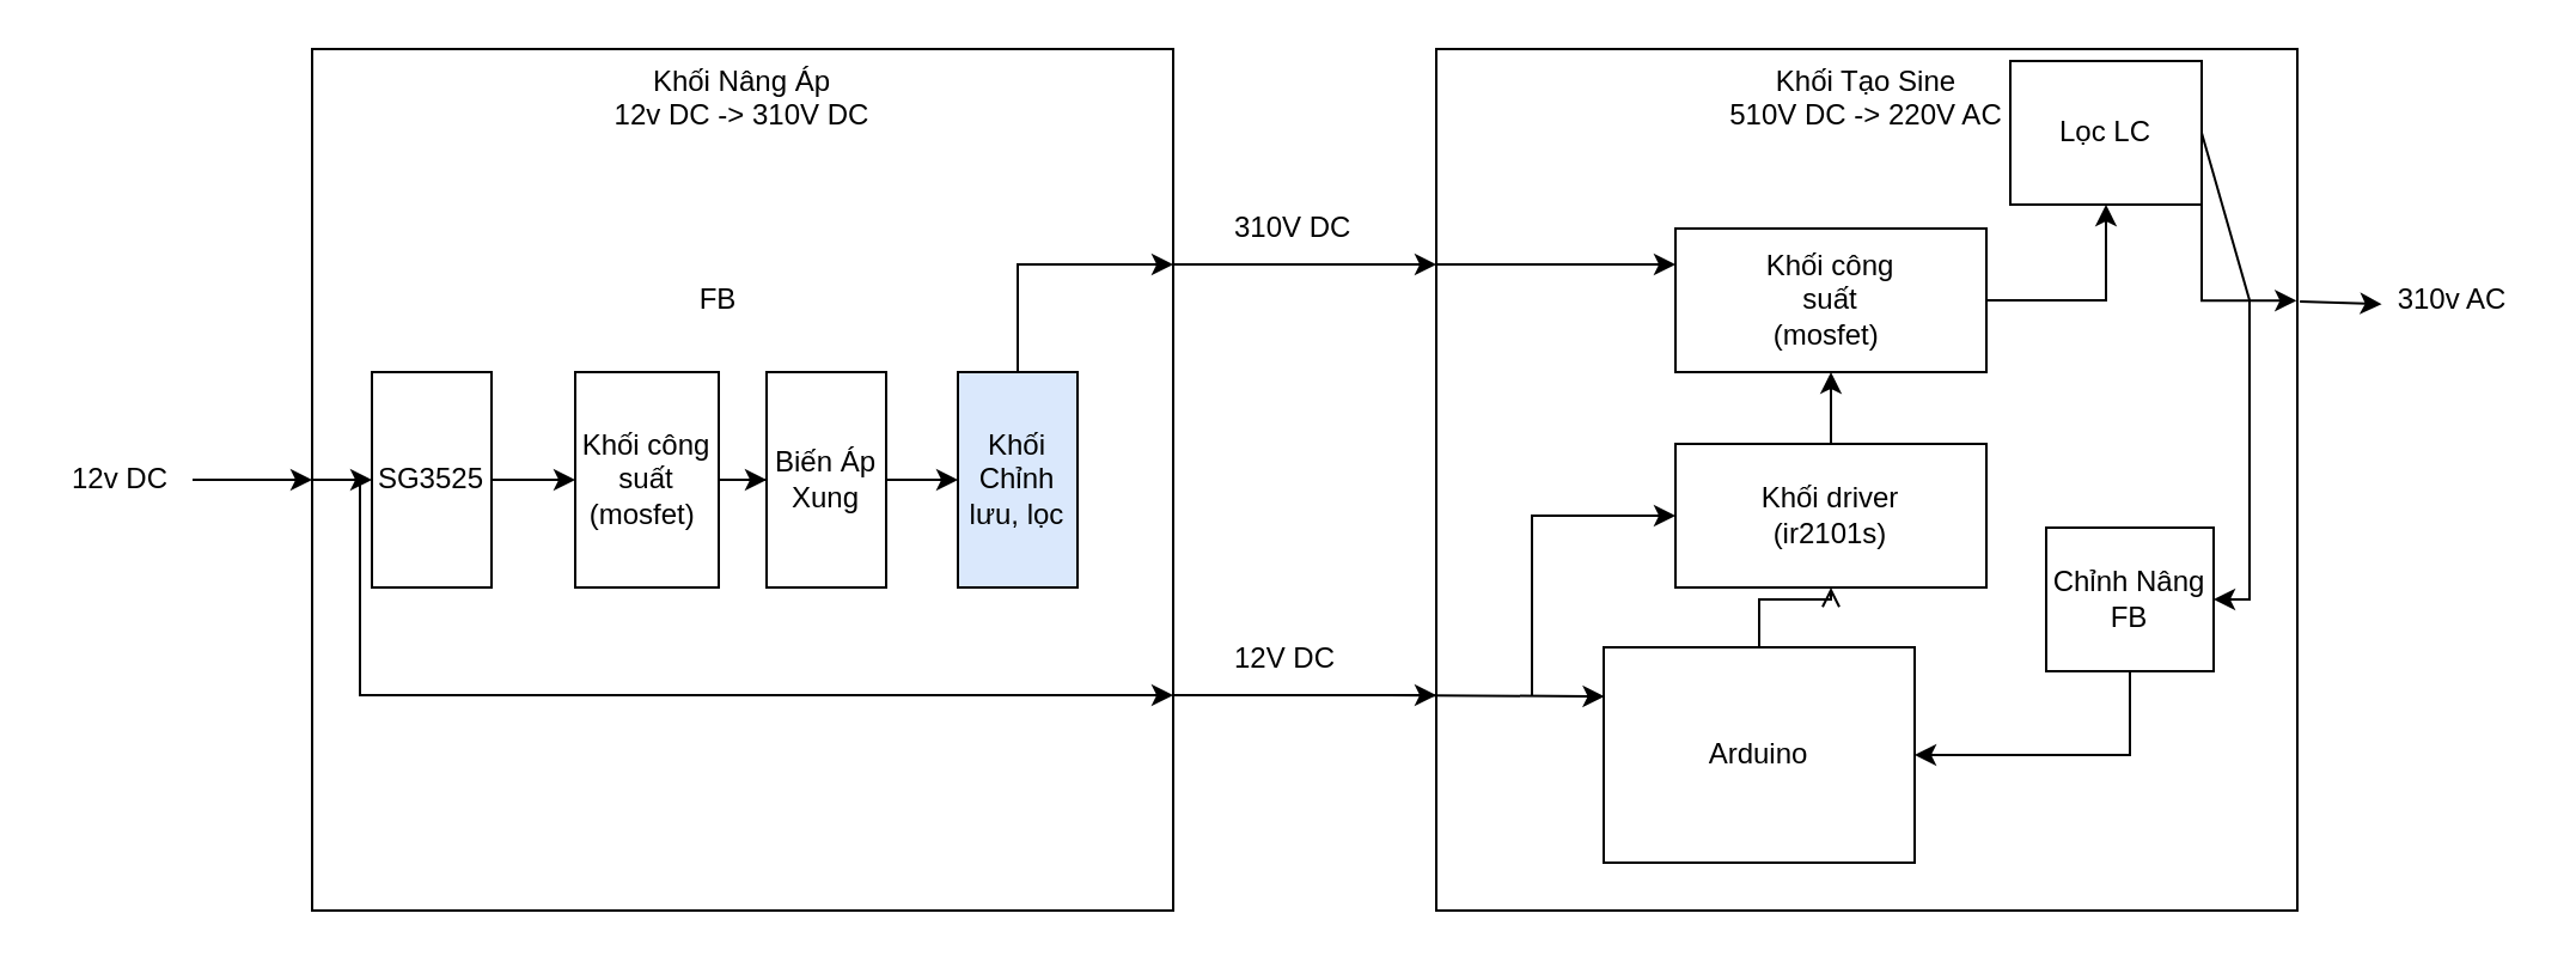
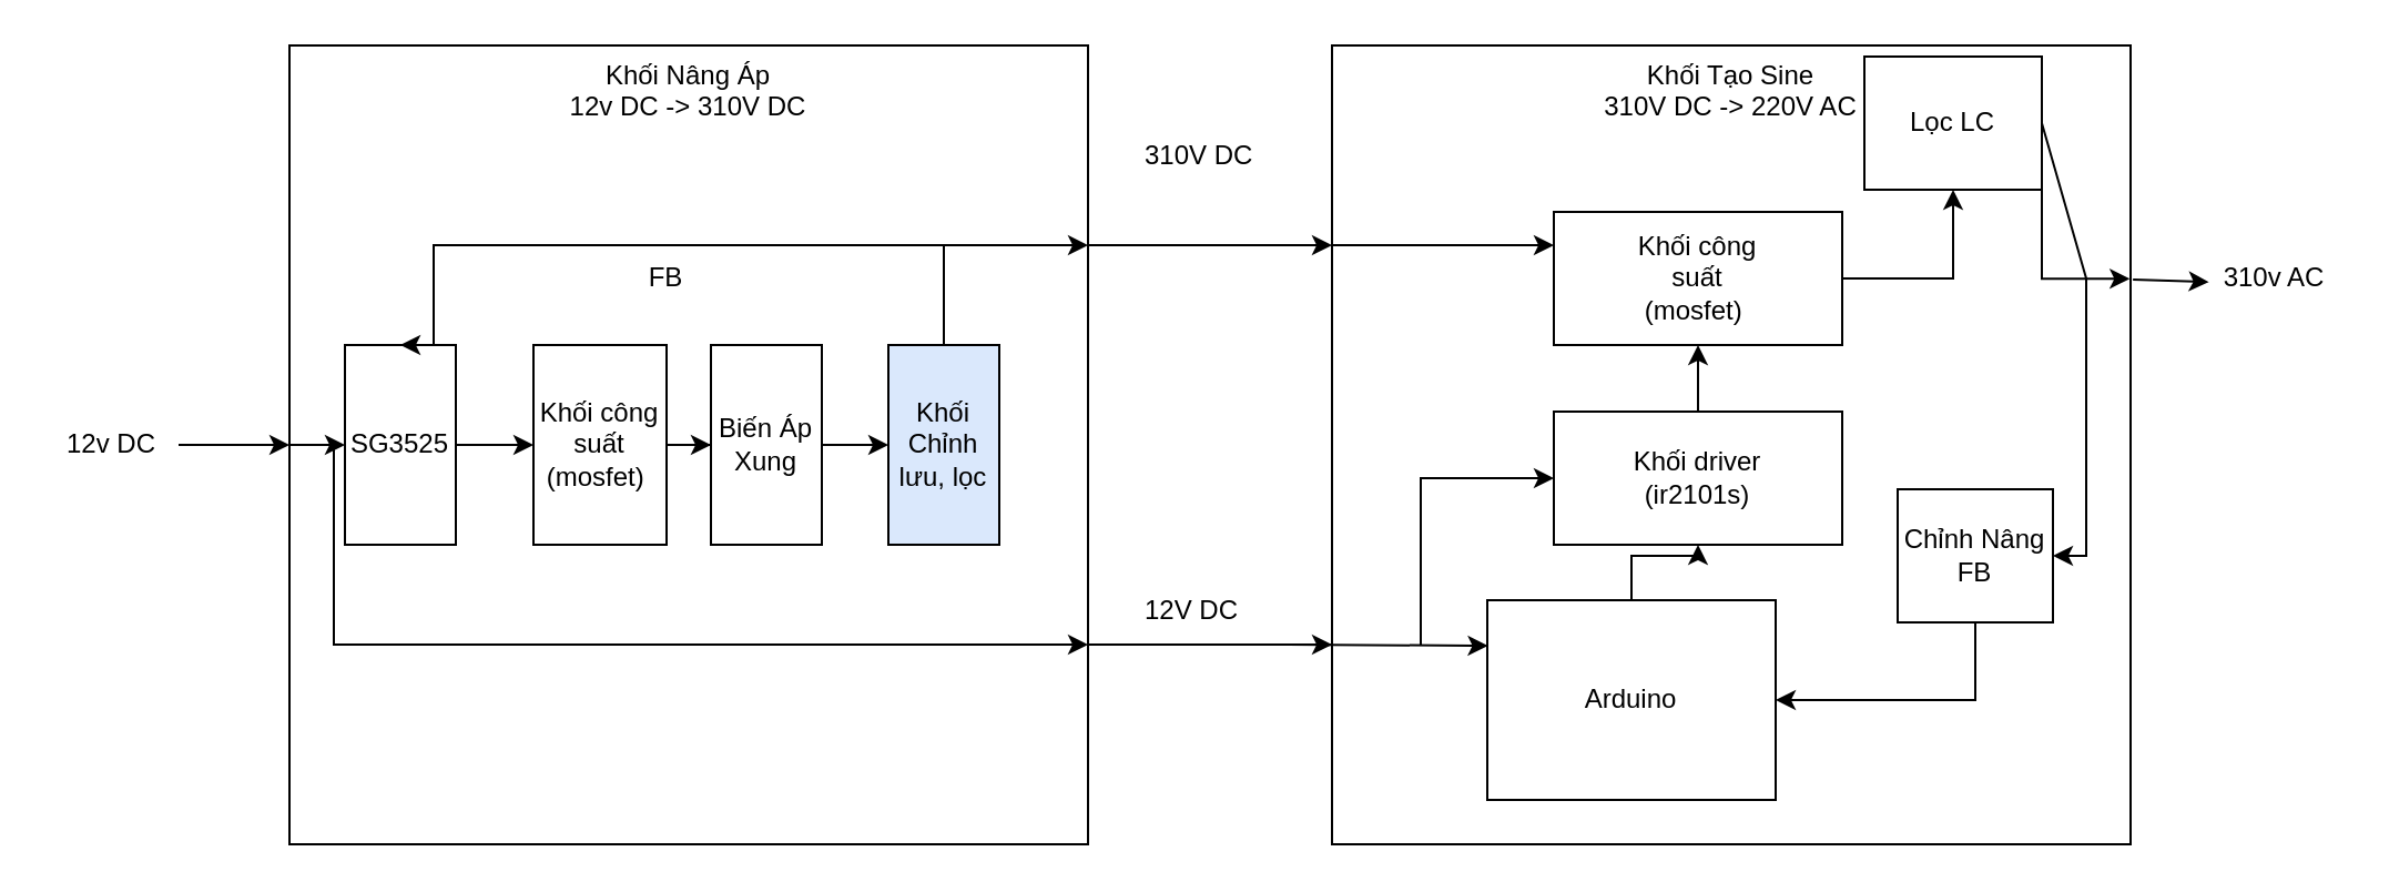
  <mxCell id="0" />
  <mxCell id="1" parent="0" />
  <mxCell id="2" value="Khối Nâng Áp&lt;div&gt;12v DC -&amp;gt; 310V DC&lt;/div&gt;" style="whiteSpace=wrap;html=1;aspect=fixed;verticalAlign=top;" vertex="1" parent="1"><mxGeometry x="130" y="20" width="360" height="360" as="geometry" /></mxCell>
- <mxCell id="3" value="Khối Tạo Sine&lt;div&gt;510V DC -&amp;gt; 220V AC&lt;/div&gt;" style="whiteSpace=wrap;html=1;aspect=fixed;verticalAlign=top;" vertex="1" parent="1"><mxGeometry x="600" y="20" width="360" height="360" as="geometry" /></mxCell>
+ <mxCell id="3" value="Khối Tạo Sine&lt;div&gt;310V DC -&amp;gt; 220V AC&lt;/div&gt;" style="whiteSpace=wrap;html=1;aspect=fixed;verticalAlign=top;" vertex="1" parent="1"><mxGeometry x="600" y="20" width="360" height="360" as="geometry" /></mxCell>
  <mxCell id="4" value="" style="endArrow=classic;html=1;rounded=0;exitX=1;exitY=0.25;exitDx=0;exitDy=0;entryX=0;entryY=0.25;entryDx=0;entryDy=0;" edge="1" parent="1" source="2" target="3"><mxGeometry width="50" height="50" relative="1" as="geometry"><mxPoint x="500" y="360" as="sourcePoint" /><mxPoint x="550" y="310" as="targetPoint" /></mxGeometry></mxCell>
- <mxCell id="5" value="310V DC" style="text;strokeColor=none;fillColor=none;align=left;verticalAlign=middle;spacingLeft=4;spacingRight=4;overflow=hidden;points=[[0,0.5],[1,0.5]];portConstraint=eastwest;rotatable=0;whiteSpace=wrap;html=1;" vertex="1" parent="1"><mxGeometry x="510" y="80" width="80" height="30" as="geometry" /></mxCell>
+ <mxCell id="5" value="310V DC" style="text;strokeColor=none;fillColor=none;align=left;verticalAlign=middle;spacingLeft=4;spacingRight=4;overflow=hidden;points=[[0,0.5],[1,0.5]];portConstraint=eastwest;rotatable=0;whiteSpace=wrap;html=1;" vertex="1" parent="1"><mxGeometry x="510" y="55" width="80" height="30" as="geometry" /></mxCell>
  <mxCell id="6" value="" style="endArrow=classic;html=1;rounded=0;exitX=1;exitY=0.75;exitDx=0;exitDy=0;entryX=0;entryY=0.75;entryDx=0;entryDy=0;" edge="1" parent="1" source="2" target="3"><mxGeometry width="50" height="50" relative="1" as="geometry"><mxPoint x="500" y="360" as="sourcePoint" /><mxPoint x="550" y="310" as="targetPoint" /></mxGeometry></mxCell>
  <mxCell id="7" value="12V DC" style="text;strokeColor=none;fillColor=none;align=left;verticalAlign=middle;spacingLeft=4;spacingRight=4;overflow=hidden;points=[[0,0.5],[1,0.5]];portConstraint=eastwest;rotatable=0;whiteSpace=wrap;html=1;" vertex="1" parent="1"><mxGeometry x="510" y="260" width="80" height="30" as="geometry" /></mxCell>
  <mxCell id="8" style="edgeStyle=orthogonalEdgeStyle;rounded=0;orthogonalLoop=1;jettySize=auto;html=1;" edge="1" parent="1" source="9" target="11"><mxGeometry relative="1" as="geometry" /></mxCell>
  <mxCell id="9" value="SG3525" style="rounded=0;whiteSpace=wrap;html=1;" vertex="1" parent="1"><mxGeometry x="155" y="155" width="50" height="90" as="geometry" /></mxCell>
  <mxCell id="10" style="edgeStyle=orthogonalEdgeStyle;rounded=0;orthogonalLoop=1;jettySize=auto;html=1;" edge="1" parent="1" source="11" target="13"><mxGeometry relative="1" as="geometry" /></mxCell>
  <mxCell id="11" value="Khối công&lt;div&gt;suất&lt;/div&gt;&lt;div&gt;(mosfet)&amp;nbsp;&lt;/div&gt;" style="rounded=0;whiteSpace=wrap;html=1;" vertex="1" parent="1"><mxGeometry x="240" y="155" width="60" height="90" as="geometry" /></mxCell>
  <mxCell id="12" style="edgeStyle=orthogonalEdgeStyle;rounded=0;orthogonalLoop=1;jettySize=auto;html=1;entryX=0;entryY=0.5;entryDx=0;entryDy=0;" edge="1" parent="1" source="13" target="16"><mxGeometry relative="1" as="geometry" /></mxCell>
  <mxCell id="13" value="Biến Áp Xung" style="rounded=0;whiteSpace=wrap;html=1;" vertex="1" parent="1"><mxGeometry x="320" y="155" width="50" height="90" as="geometry" /></mxCell>
  <mxCell id="14" style="edgeStyle=orthogonalEdgeStyle;rounded=0;orthogonalLoop=1;jettySize=auto;html=1;entryX=1;entryY=0.25;entryDx=0;entryDy=0;" edge="1" parent="1" source="16" target="2"><mxGeometry relative="1" as="geometry"><Array as="points"><mxPoint x="425" y="110" /></Array></mxGeometry></mxCell>
+ <mxCell id="15" style="edgeStyle=orthogonalEdgeStyle;rounded=0;orthogonalLoop=1;jettySize=auto;html=1;entryX=0.5;entryY=0;entryDx=0;entryDy=0;exitX=0.5;exitY=0;exitDx=0;exitDy=0;" edge="1" parent="1" source="16" target="9"><mxGeometry relative="1" as="geometry"><Array as="points"><mxPoint x="425" y="110" /><mxPoint x="195" y="110" /></Array></mxGeometry></mxCell>
  <mxCell id="16" value="Khối Chỉnh lưu, lọc" style="rounded=0;whiteSpace=wrap;html=1;fillColor=#dae8fc;" vertex="1" parent="1"><mxGeometry x="400" y="155" width="50" height="90" as="geometry" /></mxCell>
  <mxCell id="17" value="FB" style="text;html=1;align=center;verticalAlign=middle;whiteSpace=wrap;rounded=0;" vertex="1" parent="1"><mxGeometry x="270" y="110" width="60" height="30" as="geometry" /></mxCell>
  <mxCell id="18" value="" style="edgeStyle=orthogonalEdgeStyle;rounded=0;orthogonalLoop=1;jettySize=auto;html=1;" edge="1" parent="1" source="19" target="30"><mxGeometry relative="1" as="geometry" /></mxCell>
  <mxCell id="19" value="Khối công&lt;div&gt;suất&lt;/div&gt;&lt;div&gt;(mosfet)&amp;nbsp;&lt;/div&gt;" style="rounded=0;whiteSpace=wrap;html=1;" vertex="1" parent="1"><mxGeometry x="700" y="95" width="130" height="60" as="geometry" /></mxCell>
- <mxCell id="20" value="" style="edgeStyle=orthogonalEdgeStyle;rounded=0;orthogonalLoop=1;jettySize=auto;html=1;endArrow=open;" edge="1" parent="1" source="21" target="27"><mxGeometry relative="1" as="geometry" /></mxCell>
+ <mxCell id="20" value="" style="edgeStyle=orthogonalEdgeStyle;rounded=0;orthogonalLoop=1;jettySize=auto;html=1;" edge="1" parent="1" source="21" target="27"><mxGeometry relative="1" as="geometry" /></mxCell>
  <mxCell id="21" value="Arduino" style="rounded=0;whiteSpace=wrap;html=1;" vertex="1" parent="1"><mxGeometry x="670" y="270" width="130" height="90" as="geometry" /></mxCell>
  <mxCell id="22" value="" style="endArrow=classic;html=1;rounded=0;exitX=0;exitY=0.25;exitDx=0;exitDy=0;entryX=0;entryY=0.25;entryDx=0;entryDy=0;" edge="1" parent="1" source="3" target="19"><mxGeometry width="50" height="50" relative="1" as="geometry"><mxPoint x="490" y="170" as="sourcePoint" /><mxPoint x="540" y="120" as="targetPoint" /></mxGeometry></mxCell>
  <mxCell id="23" value="" style="endArrow=classic;html=1;rounded=0;exitX=0;exitY=0.5;exitDx=0;exitDy=0;entryX=0;entryY=0.5;entryDx=0;entryDy=0;" edge="1" parent="1" source="2" target="9"><mxGeometry width="50" height="50" relative="1" as="geometry"><mxPoint x="490" y="170" as="sourcePoint" /><mxPoint x="540" y="120" as="targetPoint" /></mxGeometry></mxCell>
  <mxCell id="24" value="" style="endArrow=classic;html=1;rounded=0;entryX=1;entryY=0.75;entryDx=0;entryDy=0;" edge="1" parent="1" target="2"><mxGeometry width="50" height="50" relative="1" as="geometry"><mxPoint x="150" y="200" as="sourcePoint" /><mxPoint x="540" y="120" as="targetPoint" /><Array as="points"><mxPoint x="150" y="290" /></Array></mxGeometry></mxCell>
  <mxCell id="25" value="" style="endArrow=classic;html=1;rounded=0;entryX=0.002;entryY=0.228;entryDx=0;entryDy=0;entryPerimeter=0;" edge="1" parent="1" target="21"><mxGeometry width="50" height="50" relative="1" as="geometry"><mxPoint x="580" y="290" as="sourcePoint" /><mxPoint x="540" y="120" as="targetPoint" /></mxGeometry></mxCell>
  <mxCell id="26" value="" style="edgeStyle=orthogonalEdgeStyle;rounded=0;orthogonalLoop=1;jettySize=auto;html=1;" edge="1" parent="1" source="27" target="19"><mxGeometry relative="1" as="geometry" /></mxCell>
  <mxCell id="27" value="Khối driver&lt;div&gt;(ir2101s)&lt;/div&gt;" style="rounded=0;whiteSpace=wrap;html=1;" vertex="1" parent="1"><mxGeometry x="700" y="185" width="130" height="60" as="geometry" /></mxCell>
  <mxCell id="28" value="" style="endArrow=classic;html=1;rounded=0;entryX=0;entryY=0.5;entryDx=0;entryDy=0;" edge="1" parent="1" target="27"><mxGeometry width="50" height="50" relative="1" as="geometry"><mxPoint x="640" y="290" as="sourcePoint" /><mxPoint x="500" y="150" as="targetPoint" /><Array as="points"><mxPoint x="640" y="215" /></Array></mxGeometry></mxCell>
  <mxCell id="29" style="edgeStyle=orthogonalEdgeStyle;rounded=0;orthogonalLoop=1;jettySize=auto;html=1;entryX=0.999;entryY=0.292;entryDx=0;entryDy=0;exitX=1;exitY=0.5;exitDx=0;exitDy=0;entryPerimeter=0;" edge="1" parent="1" source="30" target="3"><mxGeometry relative="1" as="geometry"><Array as="points"><mxPoint x="960" y="125" /></Array></mxGeometry></mxCell>
  <mxCell id="30" value="Lọc LC" style="rounded=0;whiteSpace=wrap;html=1;" vertex="1" parent="1"><mxGeometry x="840" y="25" width="80" height="60" as="geometry" /></mxCell>
  <mxCell id="31" value="" style="endArrow=classic;html=1;rounded=0;exitX=1;exitY=0.5;exitDx=0;exitDy=0;entryX=1;entryY=0.5;entryDx=0;entryDy=0;" edge="1" parent="1" source="30" target="33"><mxGeometry width="50" height="50" relative="1" as="geometry"><mxPoint x="940" y="130" as="sourcePoint" /><mxPoint x="930" y="170" as="targetPoint" /><Array as="points"><mxPoint x="940" y="125" /><mxPoint x="940" y="250" /></Array></mxGeometry></mxCell>
  <mxCell id="32" style="edgeStyle=orthogonalEdgeStyle;rounded=0;orthogonalLoop=1;jettySize=auto;html=1;entryX=1;entryY=0.5;entryDx=0;entryDy=0;exitX=0.5;exitY=1;exitDx=0;exitDy=0;" edge="1" parent="1" source="33" target="21"><mxGeometry relative="1" as="geometry" /></mxCell>
  <mxCell id="33" value="Chỉnh Nâng&lt;div&gt;FB&lt;/div&gt;" style="rounded=0;whiteSpace=wrap;html=1;" vertex="1" parent="1"><mxGeometry x="855" y="220" width="70" height="60" as="geometry" /></mxCell>
  <mxCell id="34" style="edgeStyle=orthogonalEdgeStyle;rounded=0;orthogonalLoop=1;jettySize=auto;html=1;" edge="1" parent="1" source="35"><mxGeometry relative="1" as="geometry"><mxPoint x="130" y="200" as="targetPoint" /></mxGeometry></mxCell>
  <mxCell id="35" value="12v DC" style="text;html=1;align=center;verticalAlign=middle;whiteSpace=wrap;rounded=0;" vertex="1" parent="1"><mxGeometry x="20" y="185" width="60" height="30" as="geometry" /></mxCell>
  <mxCell id="36" value="310v AC" style="text;html=1;align=center;verticalAlign=middle;whiteSpace=wrap;rounded=0;" vertex="1" parent="1"><mxGeometry x="995" y="110" width="60" height="30" as="geometry" /></mxCell>
  <mxCell id="37" value="" style="endArrow=classic;html=1;rounded=0;exitX=1.003;exitY=0.293;exitDx=0;exitDy=0;exitPerimeter=0;entryX=0.005;entryY=0.553;entryDx=0;entryDy=0;entryPerimeter=0;" edge="1" parent="1" source="3" target="36"><mxGeometry width="50" height="50" relative="1" as="geometry"><mxPoint x="460" y="30" as="sourcePoint" /><mxPoint x="510" y="-20" as="targetPoint" /></mxGeometry></mxCell>
